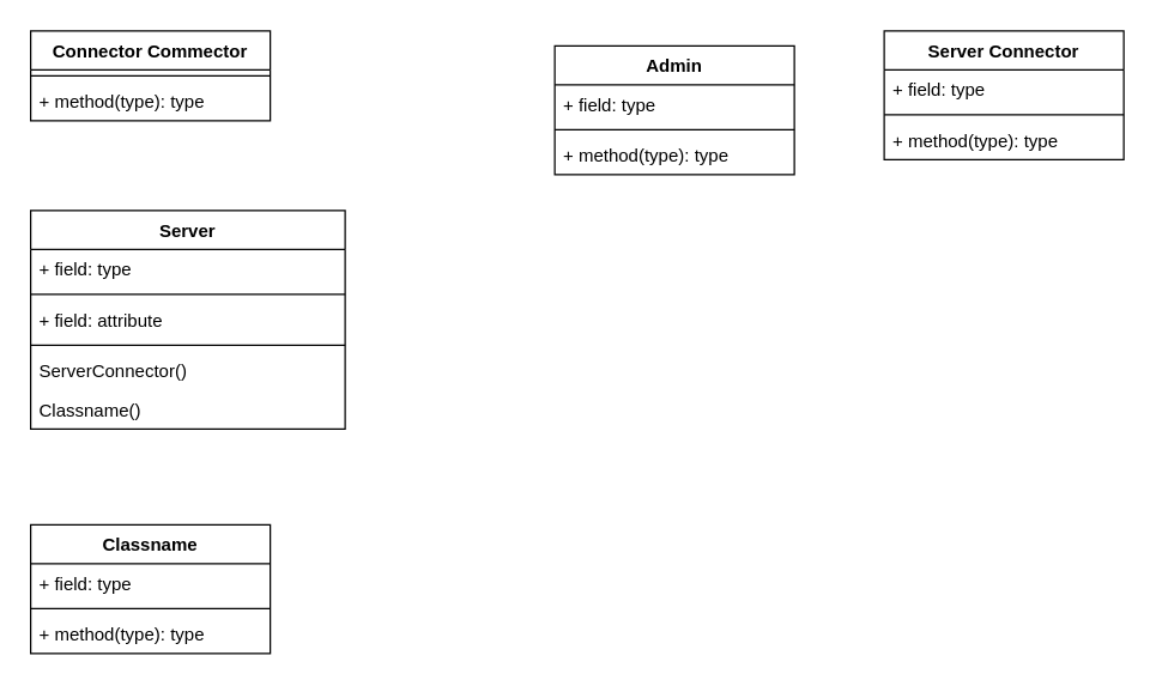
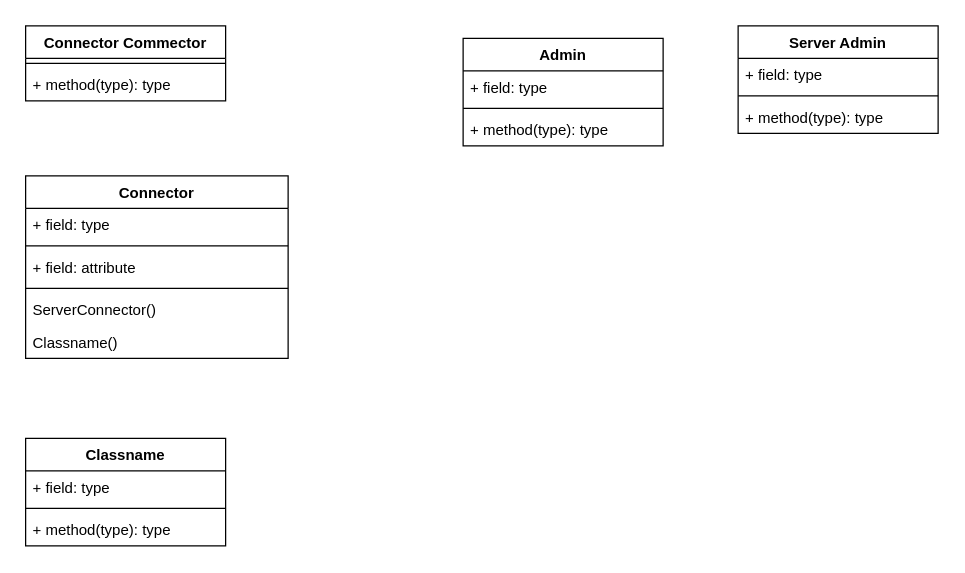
  <mxCell id="0" />
  <mxCell id="1" parent="0" />
- <mxCell id="2" value="Server" style="swimlane;fontStyle=1;align=center;verticalAlign=top;childLayout=stackLayout;horizontal=1;startSize=26;horizontalStack=0;resizeParent=1;resizeParentMax=0;resizeLast=0;collapsible=1;marginBottom=0;" vertex="1" parent="1"><mxGeometry x="20" y="140" width="210" height="146" as="geometry" /></mxCell>
+ <mxCell id="2" value="Connector" style="swimlane;fontStyle=1;align=center;verticalAlign=top;childLayout=stackLayout;horizontal=1;startSize=26;horizontalStack=0;resizeParent=1;resizeParentMax=0;resizeLast=0;collapsible=1;marginBottom=0;" vertex="1" parent="1"><mxGeometry x="20" y="140" width="210" height="146" as="geometry" /></mxCell>
  <mxCell id="3" value="+ field: type" style="text;strokeColor=none;fillColor=none;align=left;verticalAlign=top;spacingLeft=4;spacingRight=4;overflow=hidden;rotatable=0;points=[[0,0.5],[1,0.5]];portConstraint=eastwest;" vertex="1" parent="2"><mxGeometry y="26" width="210" height="26" as="geometry" /></mxCell>
  <mxCell id="4" value="" style="line;strokeWidth=1;fillColor=none;align=left;verticalAlign=middle;spacingTop=-1;spacingLeft=3;spacingRight=3;rotatable=0;labelPosition=right;points=[];portConstraint=eastwest;" vertex="1" parent="2"><mxGeometry y="52" width="210" height="8" as="geometry" /></mxCell>
  <mxCell id="5" value="+ field: attribute" style="text;strokeColor=none;fillColor=none;align=left;verticalAlign=top;spacingLeft=4;spacingRight=4;overflow=hidden;rotatable=0;points=[[0,0.5],[1,0.5]];portConstraint=eastwest;" vertex="1" parent="2"><mxGeometry y="60" width="210" height="26" as="geometry" /></mxCell>
  <mxCell id="6" value="" style="line;strokeWidth=1;fillColor=none;align=left;verticalAlign=middle;spacingTop=-1;spacingLeft=3;spacingRight=3;rotatable=0;labelPosition=right;points=[];portConstraint=eastwest;" vertex="1" parent="2"><mxGeometry y="86" width="210" height="8" as="geometry" /></mxCell>
  <mxCell id="7" value="ServerConnector()" style="text;strokeColor=none;fillColor=none;align=left;verticalAlign=top;spacingLeft=4;spacingRight=4;overflow=hidden;rotatable=0;points=[[0,0.5],[1,0.5]];portConstraint=eastwest;" vertex="1" parent="2"><mxGeometry y="94" width="210" height="26" as="geometry" /></mxCell>
  <mxCell id="8" value="Classname()&#10;&#10;" style="text;strokeColor=none;fillColor=none;align=left;verticalAlign=top;spacingLeft=4;spacingRight=4;overflow=hidden;rotatable=0;points=[[0,0.5],[1,0.5]];portConstraint=eastwest;" vertex="1" parent="2"><mxGeometry y="120" width="210" height="26" as="geometry" /></mxCell>
  <mxCell id="9" value="Connector Commector" style="swimlane;fontStyle=1;align=center;verticalAlign=top;childLayout=stackLayout;horizontal=1;startSize=26;horizontalStack=0;resizeParent=1;resizeParentMax=0;resizeLast=0;collapsible=1;marginBottom=0;" vertex="1" parent="1"><mxGeometry x="20" y="20" width="160" height="60" as="geometry" /></mxCell>
  <mxCell id="10" value="" style="line;strokeWidth=1;fillColor=none;align=left;verticalAlign=middle;spacingTop=-1;spacingLeft=3;spacingRight=3;rotatable=0;labelPosition=right;points=[];portConstraint=eastwest;" vertex="1" parent="9"><mxGeometry y="26" width="160" height="8" as="geometry" /></mxCell>
  <mxCell id="11" value="+ method(type): type" style="text;strokeColor=none;fillColor=none;align=left;verticalAlign=top;spacingLeft=4;spacingRight=4;overflow=hidden;rotatable=0;points=[[0,0.5],[1,0.5]];portConstraint=eastwest;" vertex="1" parent="9"><mxGeometry y="34" width="160" height="26" as="geometry" /></mxCell>
  <mxCell id="12" value="Admin" style="swimlane;fontStyle=1;align=center;verticalAlign=top;childLayout=stackLayout;horizontal=1;startSize=26;horizontalStack=0;resizeParent=1;resizeParentMax=0;resizeLast=0;collapsible=1;marginBottom=0;" vertex="1" parent="1"><mxGeometry x="370" y="30" width="160" height="86" as="geometry" /></mxCell>
  <mxCell id="13" value="+ field: type" style="text;strokeColor=none;fillColor=none;align=left;verticalAlign=top;spacingLeft=4;spacingRight=4;overflow=hidden;rotatable=0;points=[[0,0.5],[1,0.5]];portConstraint=eastwest;" vertex="1" parent="12"><mxGeometry y="26" width="160" height="26" as="geometry" /></mxCell>
  <mxCell id="14" value="" style="line;strokeWidth=1;fillColor=none;align=left;verticalAlign=middle;spacingTop=-1;spacingLeft=3;spacingRight=3;rotatable=0;labelPosition=right;points=[];portConstraint=eastwest;" vertex="1" parent="12"><mxGeometry y="52" width="160" height="8" as="geometry" /></mxCell>
  <mxCell id="15" value="+ method(type): type" style="text;strokeColor=none;fillColor=none;align=left;verticalAlign=top;spacingLeft=4;spacingRight=4;overflow=hidden;rotatable=0;points=[[0,0.5],[1,0.5]];portConstraint=eastwest;" vertex="1" parent="12"><mxGeometry y="60" width="160" height="26" as="geometry" /></mxCell>
- <mxCell id="16" value="Server Connector" style="swimlane;fontStyle=1;align=center;verticalAlign=top;childLayout=stackLayout;horizontal=1;startSize=26;horizontalStack=0;resizeParent=1;resizeParentMax=0;resizeLast=0;collapsible=1;marginBottom=0;" vertex="1" parent="1"><mxGeometry x="590" y="20" width="160" height="86" as="geometry" /></mxCell>
+ <mxCell id="16" value="Server Admin" style="swimlane;fontStyle=1;align=center;verticalAlign=top;childLayout=stackLayout;horizontal=1;startSize=26;horizontalStack=0;resizeParent=1;resizeParentMax=0;resizeLast=0;collapsible=1;marginBottom=0;" vertex="1" parent="1"><mxGeometry x="590" y="20" width="160" height="86" as="geometry" /></mxCell>
  <mxCell id="17" value="+ field: type" style="text;strokeColor=none;fillColor=none;align=left;verticalAlign=top;spacingLeft=4;spacingRight=4;overflow=hidden;rotatable=0;points=[[0,0.5],[1,0.5]];portConstraint=eastwest;" vertex="1" parent="16"><mxGeometry y="26" width="160" height="26" as="geometry" /></mxCell>
  <mxCell id="18" value="" style="line;strokeWidth=1;fillColor=none;align=left;verticalAlign=middle;spacingTop=-1;spacingLeft=3;spacingRight=3;rotatable=0;labelPosition=right;points=[];portConstraint=eastwest;" vertex="1" parent="16"><mxGeometry y="52" width="160" height="8" as="geometry" /></mxCell>
  <mxCell id="19" value="+ method(type): type" style="text;strokeColor=none;fillColor=none;align=left;verticalAlign=top;spacingLeft=4;spacingRight=4;overflow=hidden;rotatable=0;points=[[0,0.5],[1,0.5]];portConstraint=eastwest;" vertex="1" parent="16"><mxGeometry y="60" width="160" height="26" as="geometry" /></mxCell>
  <mxCell id="20" value="Classname" style="swimlane;fontStyle=1;align=center;verticalAlign=top;childLayout=stackLayout;horizontal=1;startSize=26;horizontalStack=0;resizeParent=1;resizeParentMax=0;resizeLast=0;collapsible=1;marginBottom=0;" vertex="1" parent="1"><mxGeometry x="20" y="350" width="160" height="86" as="geometry" /></mxCell>
  <mxCell id="21" value="+ field: type" style="text;strokeColor=none;fillColor=none;align=left;verticalAlign=top;spacingLeft=4;spacingRight=4;overflow=hidden;rotatable=0;points=[[0,0.5],[1,0.5]];portConstraint=eastwest;" vertex="1" parent="20"><mxGeometry y="26" width="160" height="26" as="geometry" /></mxCell>
  <mxCell id="22" value="" style="line;strokeWidth=1;fillColor=none;align=left;verticalAlign=middle;spacingTop=-1;spacingLeft=3;spacingRight=3;rotatable=0;labelPosition=right;points=[];portConstraint=eastwest;" vertex="1" parent="20"><mxGeometry y="52" width="160" height="8" as="geometry" /></mxCell>
  <mxCell id="23" value="+ method(type): type" style="text;strokeColor=none;fillColor=none;align=left;verticalAlign=top;spacingLeft=4;spacingRight=4;overflow=hidden;rotatable=0;points=[[0,0.5],[1,0.5]];portConstraint=eastwest;" vertex="1" parent="20"><mxGeometry y="60" width="160" height="26" as="geometry" /></mxCell>
